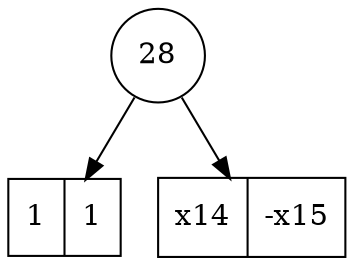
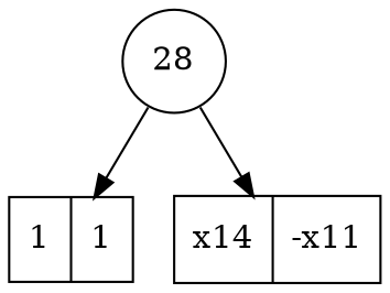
  digraph {
    node [shape=record]
    n1 [label=28 shape=circle]
    n2 [label="<f0> 1|<f1> 1"]
-   n3 [label="<f0> x14|<f1> -x15"]
+   n3 [label="<f0> x14|<f1> -x11"]
    n1 -> n2
    n1 -> n3
  }
